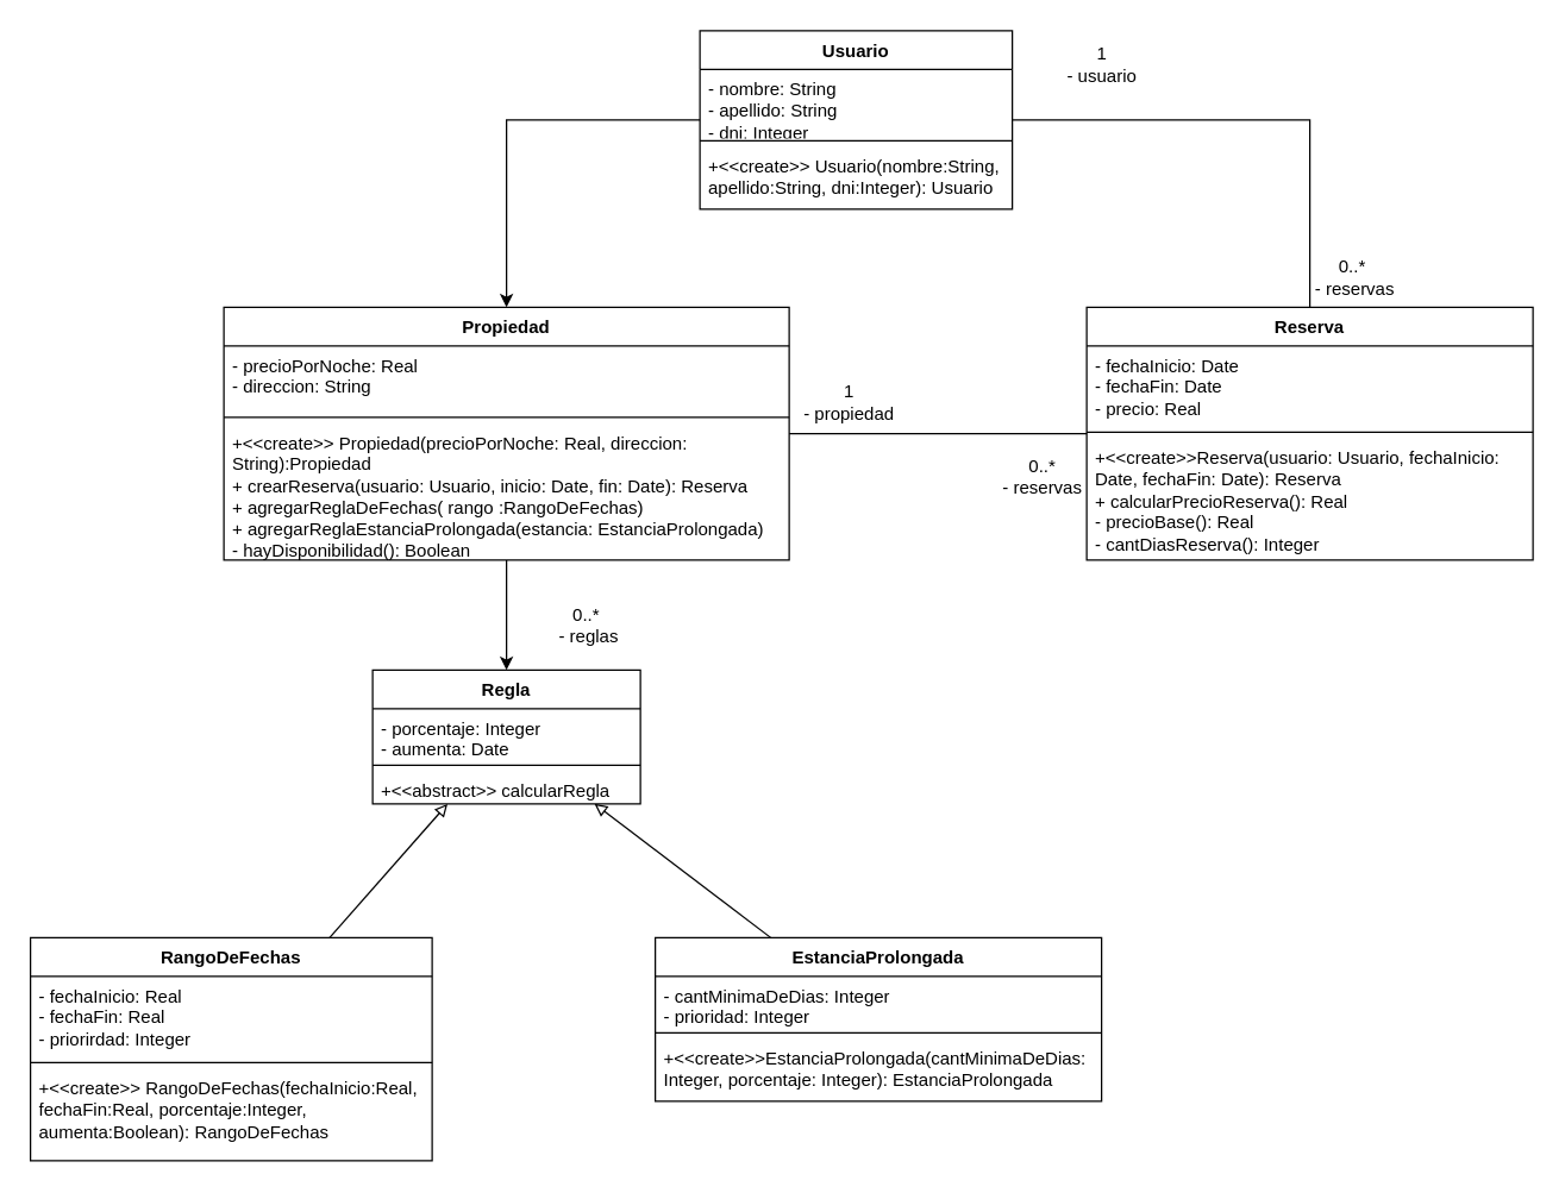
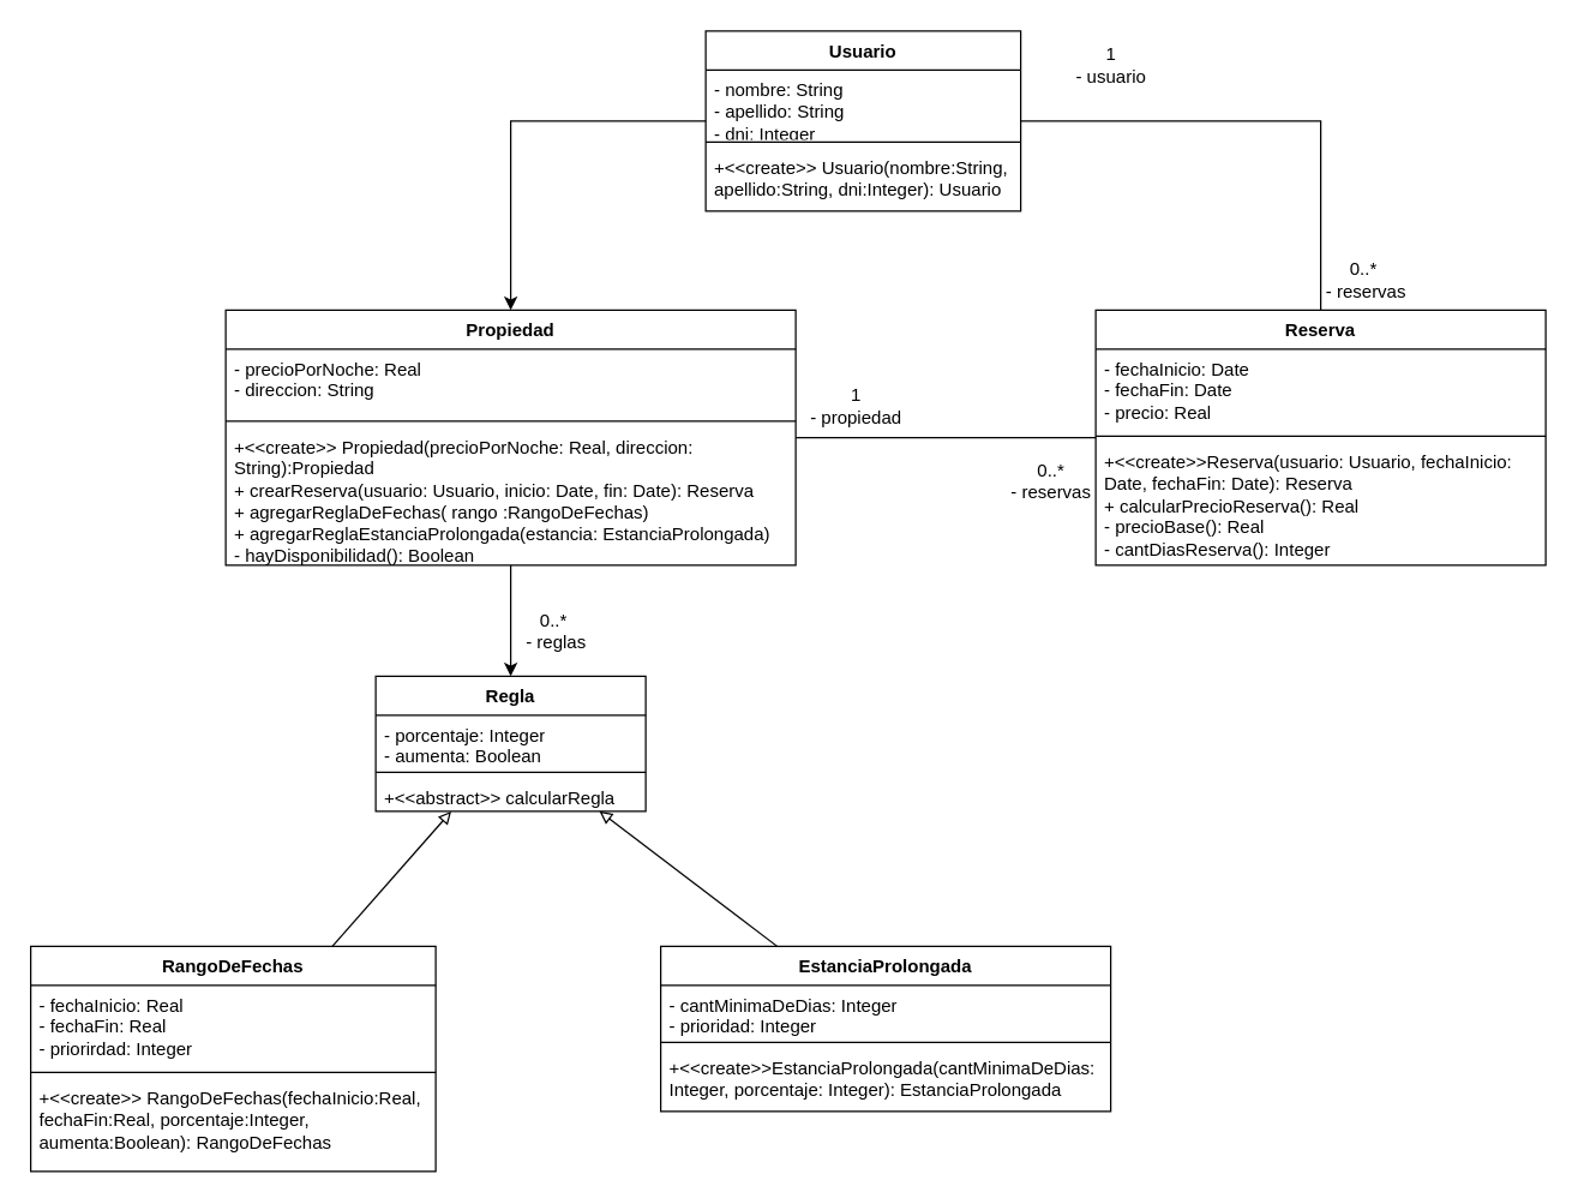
  <mxCell id="0" />
  <mxCell id="1" parent="0" />
  <mxCell id="2" style="edgeStyle=orthogonalEdgeStyle;rounded=0;orthogonalLoop=1;jettySize=auto;html=1;endArrow=none;endFill=0;" parent="1" source="3" target="28" edge="1"><mxGeometry relative="1" as="geometry" /></mxCell>
  <mxCell id="3" value="Reserva" style="swimlane;fontStyle=1;align=center;verticalAlign=top;childLayout=stackLayout;horizontal=1;startSize=26;horizontalStack=0;resizeParent=1;resizeParentMax=0;resizeLast=0;collapsible=1;marginBottom=0;whiteSpace=wrap;html=1;" parent="1" vertex="1"><mxGeometry x="730" y="206" width="300" height="170" as="geometry" /></mxCell>
  <mxCell id="4" value="- fechaInicio: Date&lt;br&gt;- fechaFin: Date&lt;br&gt;- precio: Real" style="text;strokeColor=none;fillColor=none;align=left;verticalAlign=top;spacingLeft=4;spacingRight=4;overflow=hidden;rotatable=0;points=[[0,0.5],[1,0.5]];portConstraint=eastwest;whiteSpace=wrap;html=1;" parent="3" vertex="1"><mxGeometry y="26" width="300" height="54" as="geometry" /></mxCell>
  <mxCell id="5" value="" style="line;strokeWidth=1;fillColor=none;align=left;verticalAlign=middle;spacingTop=-1;spacingLeft=3;spacingRight=3;rotatable=0;labelPosition=right;points=[];portConstraint=eastwest;strokeColor=inherit;" parent="3" vertex="1"><mxGeometry y="80" width="300" height="8" as="geometry" /></mxCell>
  <mxCell id="6" value="+&amp;lt;&amp;lt;create&amp;gt;&amp;gt;Reserva(usuario: Usuario, fechaInicio: Date, fechaFin: Date): Reserva&lt;br&gt;+ calcularPrecioReserva(): Real&lt;br&gt;- precioBase(): Real&lt;br&gt;- cantDiasReserva(): Integer" style="text;strokeColor=none;fillColor=none;align=left;verticalAlign=top;spacingLeft=4;spacingRight=4;overflow=hidden;rotatable=0;points=[[0,0.5],[1,0.5]];portConstraint=eastwest;whiteSpace=wrap;html=1;" parent="3" vertex="1"><mxGeometry y="88" width="300" height="82" as="geometry" /></mxCell>
  <mxCell id="7" style="edgeStyle=orthogonalEdgeStyle;rounded=0;orthogonalLoop=1;jettySize=auto;html=1;entryX=0.5;entryY=0;entryDx=0;entryDy=0;" parent="1" source="9" target="28" edge="1"><mxGeometry relative="1" as="geometry"><Array as="points"><mxPoint x="340" y="80" /></Array></mxGeometry></mxCell>
  <mxCell id="8" style="edgeStyle=orthogonalEdgeStyle;rounded=0;orthogonalLoop=1;jettySize=auto;html=1;endArrow=none;endFill=0;" parent="1" source="9" target="3" edge="1"><mxGeometry relative="1" as="geometry" /></mxCell>
  <mxCell id="9" value="Usuario" style="swimlane;fontStyle=1;align=center;verticalAlign=top;childLayout=stackLayout;horizontal=1;startSize=26;horizontalStack=0;resizeParent=1;resizeParentMax=0;resizeLast=0;collapsible=1;marginBottom=0;whiteSpace=wrap;html=1;" parent="1" vertex="1"><mxGeometry x="470" y="20" width="210" height="120" as="geometry" /></mxCell>
  <mxCell id="10" value="- nombre: String&lt;br&gt;- apellido: String&lt;br&gt;- dni: Integer" style="text;strokeColor=none;fillColor=none;align=left;verticalAlign=top;spacingLeft=4;spacingRight=4;overflow=hidden;rotatable=0;points=[[0,0.5],[1,0.5]];portConstraint=eastwest;whiteSpace=wrap;html=1;" parent="9" vertex="1"><mxGeometry y="26" width="210" height="44" as="geometry" /></mxCell>
  <mxCell id="11" value="" style="line;strokeWidth=1;fillColor=none;align=left;verticalAlign=middle;spacingTop=-1;spacingLeft=3;spacingRight=3;rotatable=0;labelPosition=right;points=[];portConstraint=eastwest;strokeColor=inherit;" parent="9" vertex="1"><mxGeometry y="70" width="210" height="8" as="geometry" /></mxCell>
  <mxCell id="12" value="+&amp;lt;&amp;lt;create&amp;gt;&amp;gt; Usuario(nombre:String, apellido:String, dni:Integer): Usuario" style="text;strokeColor=none;fillColor=none;align=left;verticalAlign=top;spacingLeft=4;spacingRight=4;overflow=hidden;rotatable=0;points=[[0,0.5],[1,0.5]];portConstraint=eastwest;whiteSpace=wrap;html=1;" parent="9" vertex="1"><mxGeometry y="78" width="210" height="42" as="geometry" /></mxCell>
  <mxCell id="13" value="Regla" style="swimlane;fontStyle=1;align=center;verticalAlign=top;childLayout=stackLayout;horizontal=1;startSize=26;horizontalStack=0;resizeParent=1;resizeParentMax=0;resizeLast=0;collapsible=1;marginBottom=0;whiteSpace=wrap;html=1;" parent="1" vertex="1"><mxGeometry x="250" y="450" width="180" height="90" as="geometry" /></mxCell>
- <mxCell id="14" value="- porcentaje: Integer&lt;br&gt;- aumenta: Date" style="text;strokeColor=none;fillColor=none;align=left;verticalAlign=top;spacingLeft=4;spacingRight=4;overflow=hidden;rotatable=0;points=[[0,0.5],[1,0.5]];portConstraint=eastwest;whiteSpace=wrap;html=1;" parent="13" vertex="1"><mxGeometry y="26" width="180" height="34" as="geometry" /></mxCell>
+ <mxCell id="14" value="- porcentaje: Integer&lt;br&gt;- aumenta: Boolean" style="text;strokeColor=none;fillColor=none;align=left;verticalAlign=top;spacingLeft=4;spacingRight=4;overflow=hidden;rotatable=0;points=[[0,0.5],[1,0.5]];portConstraint=eastwest;whiteSpace=wrap;html=1;" parent="13" vertex="1"><mxGeometry y="26" width="180" height="34" as="geometry" /></mxCell>
  <mxCell id="15" value="" style="line;strokeWidth=1;fillColor=none;align=left;verticalAlign=middle;spacingTop=-1;spacingLeft=3;spacingRight=3;rotatable=0;labelPosition=right;points=[];portConstraint=eastwest;strokeColor=inherit;" parent="13" vertex="1"><mxGeometry y="60" width="180" height="8" as="geometry" /></mxCell>
  <mxCell id="16" value="+&amp;lt;&amp;lt;abstract&amp;gt;&amp;gt; calcularRegla" style="text;strokeColor=none;fillColor=none;align=left;verticalAlign=top;spacingLeft=4;spacingRight=4;overflow=hidden;rotatable=0;points=[[0,0.5],[1,0.5]];portConstraint=eastwest;whiteSpace=wrap;html=1;" parent="13" vertex="1"><mxGeometry y="68" width="180" height="22" as="geometry" /></mxCell>
  <mxCell id="17" style="rounded=0;orthogonalLoop=1;jettySize=auto;html=1;endArrow=block;endFill=0;" parent="1" source="18" target="13" edge="1"><mxGeometry relative="1" as="geometry" /></mxCell>
  <mxCell id="18" value="RangoDeFechas" style="swimlane;fontStyle=1;align=center;verticalAlign=top;childLayout=stackLayout;horizontal=1;startSize=26;horizontalStack=0;resizeParent=1;resizeParentMax=0;resizeLast=0;collapsible=1;marginBottom=0;whiteSpace=wrap;html=1;" parent="1" vertex="1"><mxGeometry x="20" y="630" width="270" height="150" as="geometry" /></mxCell>
  <mxCell id="19" value="- fechaInicio: Real&lt;br&gt;- fechaFin: Real&lt;br&gt;- priorirdad: Integer" style="text;strokeColor=none;fillColor=none;align=left;verticalAlign=top;spacingLeft=4;spacingRight=4;overflow=hidden;rotatable=0;points=[[0,0.5],[1,0.5]];portConstraint=eastwest;whiteSpace=wrap;html=1;" parent="18" vertex="1"><mxGeometry y="26" width="270" height="54" as="geometry" /></mxCell>
  <mxCell id="20" value="" style="line;strokeWidth=1;fillColor=none;align=left;verticalAlign=middle;spacingTop=-1;spacingLeft=3;spacingRight=3;rotatable=0;labelPosition=right;points=[];portConstraint=eastwest;strokeColor=inherit;" parent="18" vertex="1"><mxGeometry y="80" width="270" height="8" as="geometry" /></mxCell>
  <mxCell id="21" value="+&amp;lt;&amp;lt;create&amp;gt;&amp;gt; RangoDeFechas(fechaInicio:Real, fechaFin:Real, porcentaje:Integer, aumenta:Boolean): RangoDeFechas" style="text;strokeColor=none;fillColor=none;align=left;verticalAlign=top;spacingLeft=4;spacingRight=4;overflow=hidden;rotatable=0;points=[[0,0.5],[1,0.5]];portConstraint=eastwest;whiteSpace=wrap;html=1;" parent="18" vertex="1"><mxGeometry y="88" width="270" height="62" as="geometry" /></mxCell>
  <mxCell id="22" style="rounded=0;orthogonalLoop=1;jettySize=auto;html=1;endArrow=block;endFill=0;" parent="1" source="23" target="13" edge="1"><mxGeometry relative="1" as="geometry" /></mxCell>
  <mxCell id="23" value="EstanciaProlongada" style="swimlane;fontStyle=1;align=center;verticalAlign=top;childLayout=stackLayout;horizontal=1;startSize=26;horizontalStack=0;resizeParent=1;resizeParentMax=0;resizeLast=0;collapsible=1;marginBottom=0;whiteSpace=wrap;html=1;" parent="1" vertex="1"><mxGeometry x="440" y="630" width="300" height="110" as="geometry" /></mxCell>
  <mxCell id="24" value="- cantMinimaDeDias: Integer&lt;br&gt;- prioridad: Integer" style="text;strokeColor=none;fillColor=none;align=left;verticalAlign=top;spacingLeft=4;spacingRight=4;overflow=hidden;rotatable=0;points=[[0,0.5],[1,0.5]];portConstraint=eastwest;whiteSpace=wrap;html=1;" parent="23" vertex="1"><mxGeometry y="26" width="300" height="34" as="geometry" /></mxCell>
  <mxCell id="25" value="" style="line;strokeWidth=1;fillColor=none;align=left;verticalAlign=middle;spacingTop=-1;spacingLeft=3;spacingRight=3;rotatable=0;labelPosition=right;points=[];portConstraint=eastwest;strokeColor=inherit;" parent="23" vertex="1"><mxGeometry y="60" width="300" height="8" as="geometry" /></mxCell>
  <mxCell id="26" value="+&amp;lt;&amp;lt;create&amp;gt;&amp;gt;EstanciaProlongada(cantMinimaDeDias: Integer, porcentaje: Integer): EstanciaProlongada" style="text;strokeColor=none;fillColor=none;align=left;verticalAlign=top;spacingLeft=4;spacingRight=4;overflow=hidden;rotatable=0;points=[[0,0.5],[1,0.5]];portConstraint=eastwest;whiteSpace=wrap;html=1;" parent="23" vertex="1"><mxGeometry y="68" width="300" height="42" as="geometry" /></mxCell>
  <mxCell id="27" style="edgeStyle=orthogonalEdgeStyle;rounded=0;orthogonalLoop=1;jettySize=auto;html=1;" parent="1" source="28" target="13" edge="1"><mxGeometry relative="1" as="geometry" /></mxCell>
  <mxCell id="28" value="Propiedad" style="swimlane;fontStyle=1;align=center;verticalAlign=top;childLayout=stackLayout;horizontal=1;startSize=26;horizontalStack=0;resizeParent=1;resizeParentMax=0;resizeLast=0;collapsible=1;marginBottom=0;whiteSpace=wrap;html=1;" parent="1" vertex="1"><mxGeometry x="150" y="206" width="380" height="170" as="geometry" /></mxCell>
  <mxCell id="29" value="- precioPorNoche: Real&lt;br&gt;- direccion: String" style="text;strokeColor=none;fillColor=none;align=left;verticalAlign=top;spacingLeft=4;spacingRight=4;overflow=hidden;rotatable=0;points=[[0,0.5],[1,0.5]];portConstraint=eastwest;whiteSpace=wrap;html=1;" parent="28" vertex="1"><mxGeometry y="26" width="380" height="44" as="geometry" /></mxCell>
  <mxCell id="30" value="" style="line;strokeWidth=1;fillColor=none;align=left;verticalAlign=middle;spacingTop=-1;spacingLeft=3;spacingRight=3;rotatable=0;labelPosition=right;points=[];portConstraint=eastwest;strokeColor=inherit;" parent="28" vertex="1"><mxGeometry y="70" width="380" height="8" as="geometry" /></mxCell>
  <mxCell id="31" value="+&amp;lt;&amp;lt;create&amp;gt;&amp;gt; Propiedad(precioPorNoche: Real, direccion: String):Propiedad&lt;br&gt;+ crearReserva(usuario: Usuario, inicio: Date, fin: Date): Reserva&lt;br&gt;+ agregarReglaDeFechas( rango :RangoDeFechas)&lt;br&gt;+ agregarReglaEstanciaProlongada(estancia: EstanciaProlongada)&lt;br&gt;- hayDisponibilidad(): Boolean" style="text;strokeColor=none;fillColor=none;align=left;verticalAlign=top;spacingLeft=4;spacingRight=4;overflow=hidden;rotatable=0;points=[[0,0.5],[1,0.5]];portConstraint=eastwest;whiteSpace=wrap;html=1;" parent="28" vertex="1"><mxGeometry y="78" width="380" height="92" as="geometry" /></mxCell>
  <mxCell id="32" value="1&lt;br&gt;- propiedad" style="text;html=1;align=center;verticalAlign=middle;resizable=0;points=[];autosize=1;strokeColor=none;fillColor=none;" parent="1" vertex="1"><mxGeometry x="530" y="250" width="80" height="40" as="geometry" /></mxCell>
- <mxCell id="33" value="0..*&amp;nbsp;&lt;br&gt;- reglas" style="text;html=1;align=center;verticalAlign=middle;resizable=0;points=[];autosize=1;strokeColor=none;fillColor=none;" parent="1" vertex="1"><mxGeometry x="365" y="400" width="60" height="40" as="geometry" /></mxCell>
+ <mxCell id="33" value="0..*&amp;nbsp;&lt;br&gt;- reglas" style="text;html=1;align=center;verticalAlign=middle;resizable=0;points=[];autosize=1;strokeColor=none;fillColor=none;" parent="1" vertex="1"><mxGeometry x="340" y="400" width="60" height="40" as="geometry" /></mxCell>
  <mxCell id="34" value="0..*&amp;nbsp;&lt;br&gt;- reservas" style="text;html=1;align=center;verticalAlign=middle;resizable=0;points=[];autosize=1;strokeColor=none;fillColor=none;" parent="1" vertex="1"><mxGeometry x="870" y="166" width="80" height="40" as="geometry" /></mxCell>
  <mxCell id="35" value="1&lt;br&gt;- usuario" style="text;html=1;align=center;verticalAlign=middle;resizable=0;points=[];autosize=1;strokeColor=none;fillColor=none;" parent="1" vertex="1"><mxGeometry x="705" y="23" width="70" height="40" as="geometry" /></mxCell>
  <mxCell id="36" value="0..*&lt;br&gt;- reservas" style="text;html=1;align=center;verticalAlign=middle;resizable=0;points=[];autosize=1;strokeColor=none;fillColor=none;" parent="1" vertex="1"><mxGeometry x="660" y="300" width="80" height="40" as="geometry" /></mxCell>
